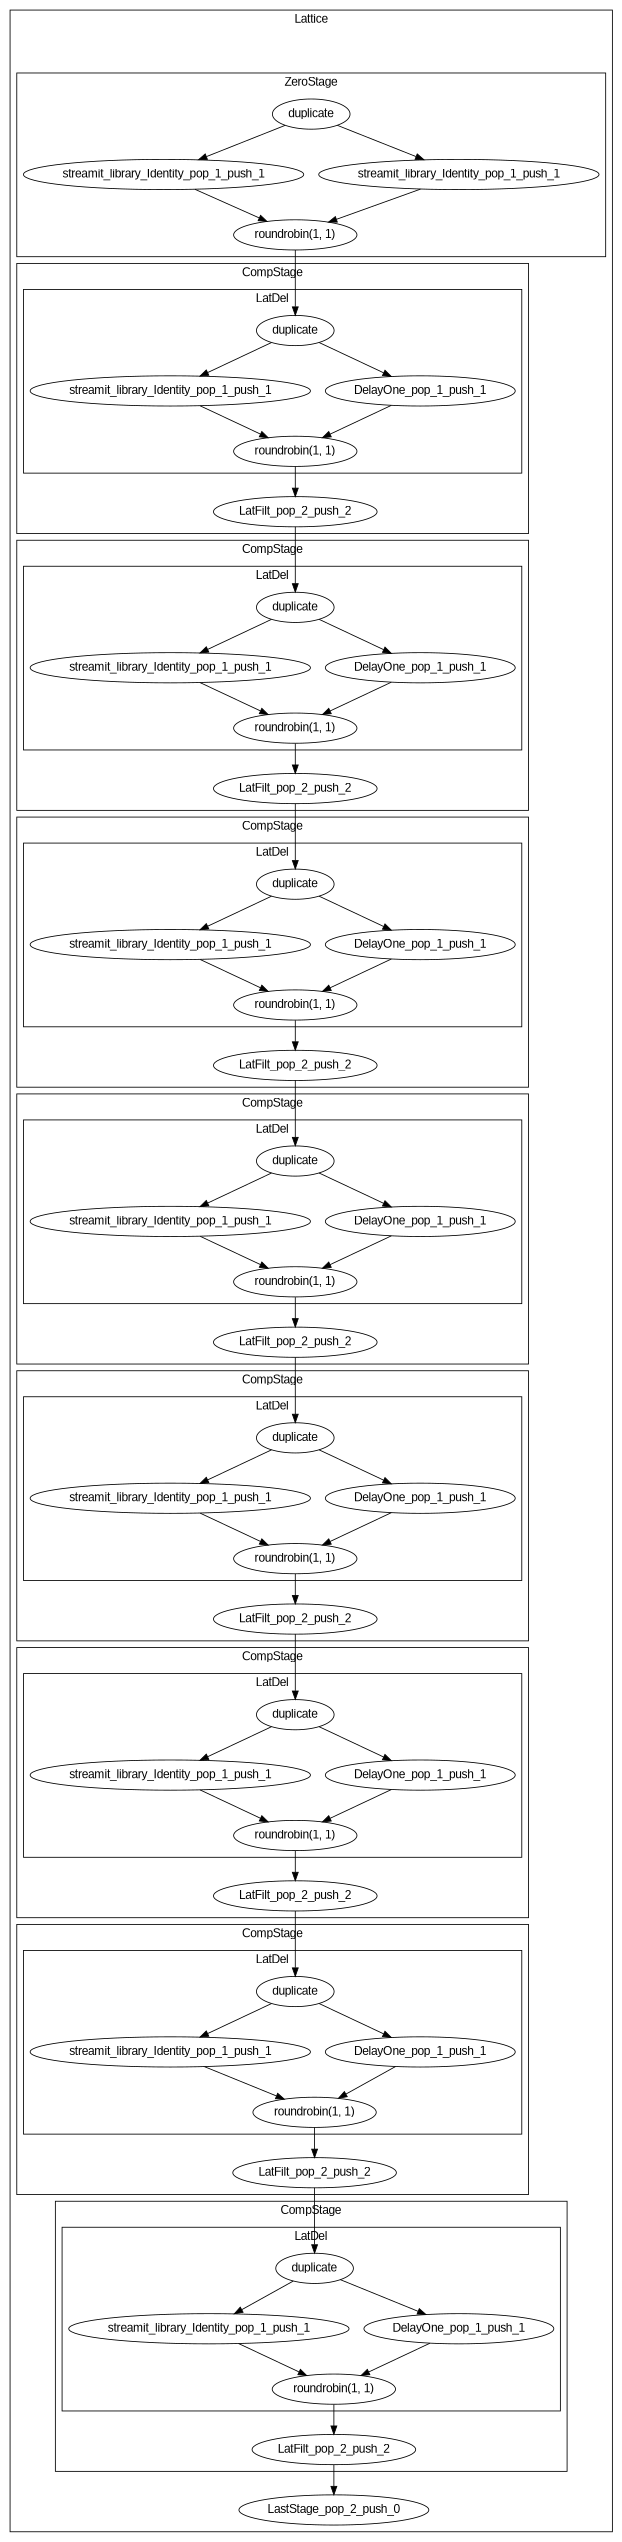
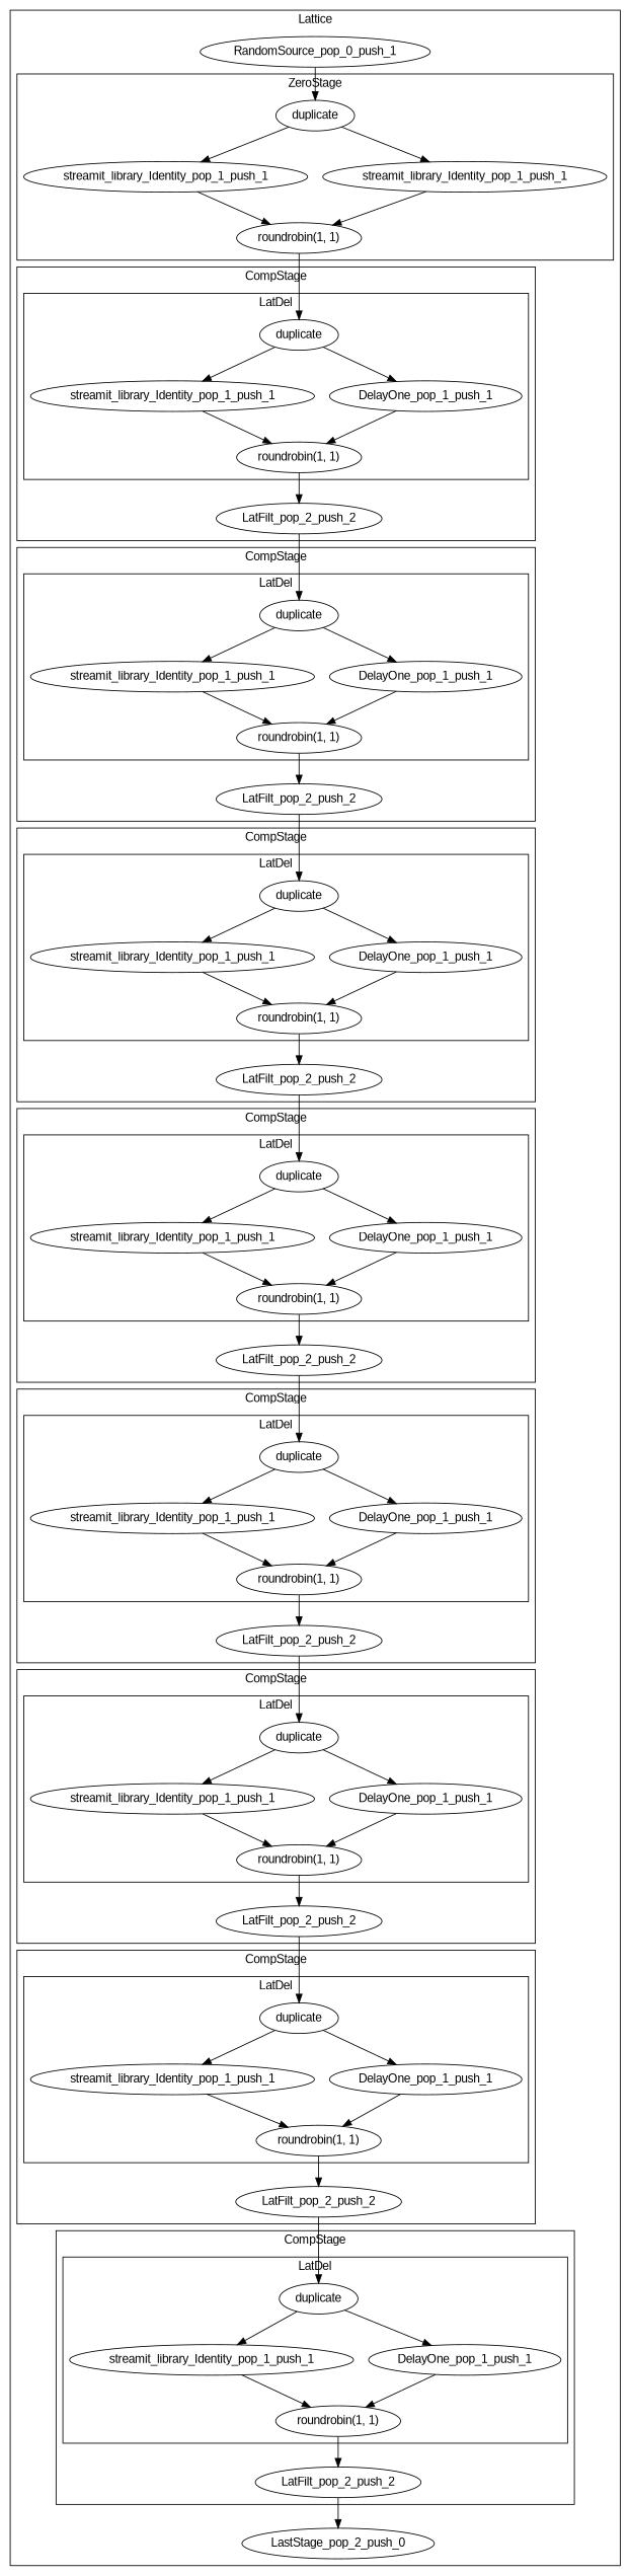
  digraph {
    fontname="Liberation Sans"
    node [fontname="Liberation Sans"]
    edge [fontname="Liberation Sans"]
    n1 [label=duplicate]
    n2 [label=streamit_library_Identity_pop_1_push_1]
    n3 [label=streamit_library_Identity_pop_1_push_1]
    n4 [label="roundrobin(1, 1)"]
    n5 [label=duplicate]
    n6 [label=streamit_library_Identity_pop_1_push_1]
    n7 [label=DelayOne_pop_1_push_1]
    n8 [label="roundrobin(1, 1)"]
    n9 [label=LatFilt_pop_2_push_2]
    n10 [label=duplicate]
    n11 [label=streamit_library_Identity_pop_1_push_1]
    n12 [label=DelayOne_pop_1_push_1]
    n13 [label="roundrobin(1, 1)"]
    n14 [label=LatFilt_pop_2_push_2]
    n15 [label=duplicate]
    n16 [label=streamit_library_Identity_pop_1_push_1]
    n17 [label=DelayOne_pop_1_push_1]
    n18 [label="roundrobin(1, 1)"]
    n19 [label=LatFilt_pop_2_push_2]
    n20 [label=duplicate]
    n21 [label=streamit_library_Identity_pop_1_push_1]
    n22 [label=DelayOne_pop_1_push_1]
    n23 [label="roundrobin(1, 1)"]
    n24 [label=LatFilt_pop_2_push_2]
    n25 [label=duplicate]
    n26 [label=streamit_library_Identity_pop_1_push_1]
    n27 [label=DelayOne_pop_1_push_1]
    n28 [label="roundrobin(1, 1)"]
    n29 [label=LatFilt_pop_2_push_2]
    n30 [label=duplicate]
    n31 [label=streamit_library_Identity_pop_1_push_1]
    n32 [label=DelayOne_pop_1_push_1]
    n33 [label="roundrobin(1, 1)"]
    n34 [label=LatFilt_pop_2_push_2]
    n35 [label=duplicate]
    n36 [label=streamit_library_Identity_pop_1_push_1]
    n37 [label=DelayOne_pop_1_push_1]
    n38 [label="roundrobin(1, 1)"]
    n39 [label=LatFilt_pop_2_push_2]
    n40 [label=duplicate]
    n41 [label=streamit_library_Identity_pop_1_push_1]
    n42 [label=DelayOne_pop_1_push_1]
    n43 [label="roundrobin(1, 1)"]
    n44 [label=LatFilt_pop_2_push_2]
+   n45 [label=RandomSource_pop_0_push_1]
    n46 [label=LastStage_pop_2_push_0]
    subgraph cluster_1 {
      label=Lattice
+     n45
      n46
      subgraph cluster_2 {
        label=ZeroStage
        n1
        n2
        n3
        n4
      }
      subgraph cluster_3 {
        label=CompStage
        n9
        subgraph cluster_4 {
          label=LatDel
          n5
          n6
          n7
          n8
        }
      }
      subgraph cluster_5 {
        label=CompStage
        n14
        subgraph cluster_6 {
          label=LatDel
          n10
          n11
          n12
          n13
        }
      }
      subgraph cluster_7 {
        label=CompStage
        n19
        subgraph cluster_8 {
          label=LatDel
          n15
          n16
          n17
          n18
        }
      }
      subgraph cluster_9 {
        label=CompStage
        n24
        subgraph cluster_10 {
          label=LatDel
          n20
          n21
          n22
          n23
        }
      }
      subgraph cluster_11 {
        label=CompStage
        n29
        subgraph cluster_12 {
          label=LatDel
          n25
          n26
          n27
          n28
        }
      }
      subgraph cluster_13 {
        label=CompStage
        n34
        subgraph cluster_14 {
          label=LatDel
          n30
          n31
          n32
          n33
        }
      }
      subgraph cluster_15 {
        label=CompStage
        n39
        subgraph cluster_16 {
          label=LatDel
          n35
          n36
          n37
          n38
        }
      }
      subgraph cluster_17 {
        label=CompStage
        n44
        subgraph cluster_18 {
          label=LatDel
          n40
          n41
          n42
          n43
        }
      }
    }
    n1 -> n2
    n1 -> n3
    n2 -> n4
    n3 -> n4
    n4 -> n5
    n5 -> n6
    n5 -> n7
    n6 -> n8
    n7 -> n8
    n8 -> n9
    n9 -> n10
    n10 -> n11
    n10 -> n12
    n11 -> n13
    n12 -> n13
    n13 -> n14
    n14 -> n15
    n15 -> n16
    n15 -> n17
    n16 -> n18
    n17 -> n18
    n18 -> n19
    n19 -> n20
    n20 -> n21
    n20 -> n22
    n21 -> n23
    n22 -> n23
    n23 -> n24
    n24 -> n25
    n25 -> n26
    n25 -> n27
    n26 -> n28
    n27 -> n28
    n28 -> n29
    n29 -> n30
    n30 -> n31
    n30 -> n32
    n31 -> n33
    n32 -> n33
    n33 -> n34
    n34 -> n35
    n35 -> n36
    n35 -> n37
    n36 -> n38
    n37 -> n38
    n38 -> n39
    n39 -> n40
    n40 -> n41
    n40 -> n42
    n41 -> n43
    n42 -> n43
    n43 -> n44
    n44 -> n46
+   n45 -> n1
  }
